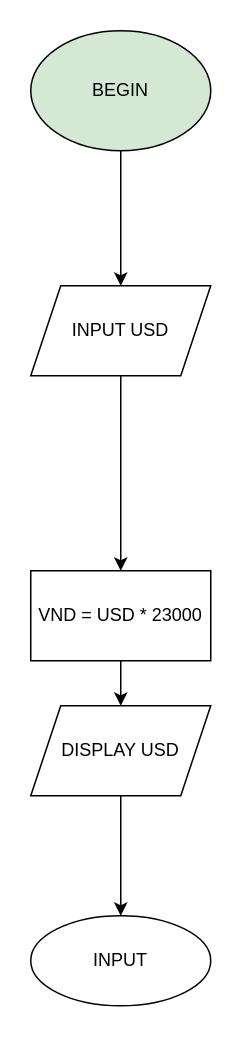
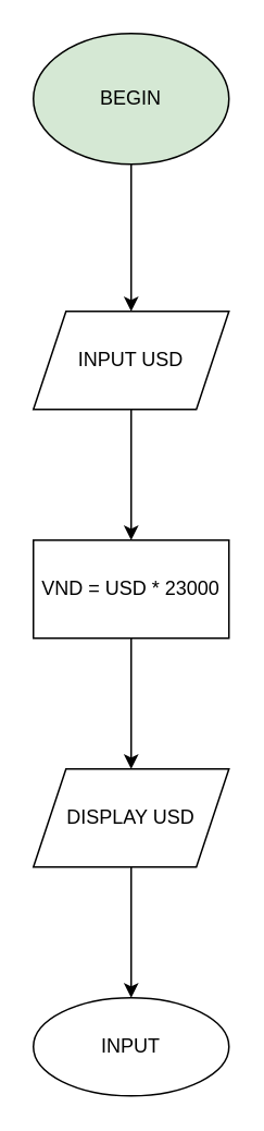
  <mxCell id="0" />
  <mxCell id="1" parent="0" />
  <mxCell id="2" value="" style="edgeStyle=orthogonalEdgeStyle;rounded=0;orthogonalLoop=1;jettySize=auto;html=1;" edge="1" parent="1" source="3" target="5"><mxGeometry relative="1" as="geometry" /></mxCell>
  <mxCell id="3" value="BEGIN" style="ellipse;whiteSpace=wrap;html=1;fillColor=#d5e8d4;" vertex="1" parent="1"><mxGeometry x="20" y="20" width="120" height="80" as="geometry" /></mxCell>
  <mxCell id="4" value="" style="edgeStyle=orthogonalEdgeStyle;rounded=0;orthogonalLoop=1;jettySize=auto;html=1;" edge="1" parent="1" source="5" target="7"><mxGeometry relative="1" as="geometry" /></mxCell>
  <mxCell id="5" value="INPUT USD" style="shape=parallelogram;perimeter=parallelogramPerimeter;whiteSpace=wrap;html=1;fixedSize=1;" vertex="1" parent="1"><mxGeometry x="20" y="190" width="120" height="60" as="geometry" /></mxCell>
  <mxCell id="6" value="" style="edgeStyle=orthogonalEdgeStyle;rounded=0;orthogonalLoop=1;jettySize=auto;html=1;" edge="1" parent="1" source="7" target="9"><mxGeometry relative="1" as="geometry" /></mxCell>
- <mxCell id="7" value="VND = USD * 23000" style="whiteSpace=wrap;html=1;" vertex="1" parent="1"><mxGeometry x="20" y="380" width="120" height="60" as="geometry" /></mxCell>
+ <mxCell id="7" value="VND = USD * 23000" style="whiteSpace=wrap;html=1;" vertex="1" parent="1"><mxGeometry x="20" y="330" width="120" height="60" as="geometry" /></mxCell>
  <mxCell id="8" value="" style="edgeStyle=orthogonalEdgeStyle;rounded=0;orthogonalLoop=1;jettySize=auto;html=1;" edge="1" parent="1" source="9" target="10"><mxGeometry relative="1" as="geometry" /></mxCell>
  <mxCell id="9" value="DISPLAY USD" style="shape=parallelogram;perimeter=parallelogramPerimeter;whiteSpace=wrap;html=1;fixedSize=1;" vertex="1" parent="1"><mxGeometry x="20" y="470" width="120" height="60" as="geometry" /></mxCell>
  <mxCell id="10" value="INPUT" style="ellipse;whiteSpace=wrap;html=1;" vertex="1" parent="1"><mxGeometry x="20" y="610" width="120" height="60" as="geometry" /></mxCell>
